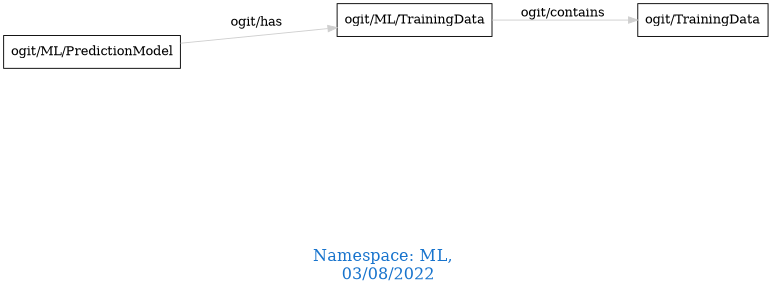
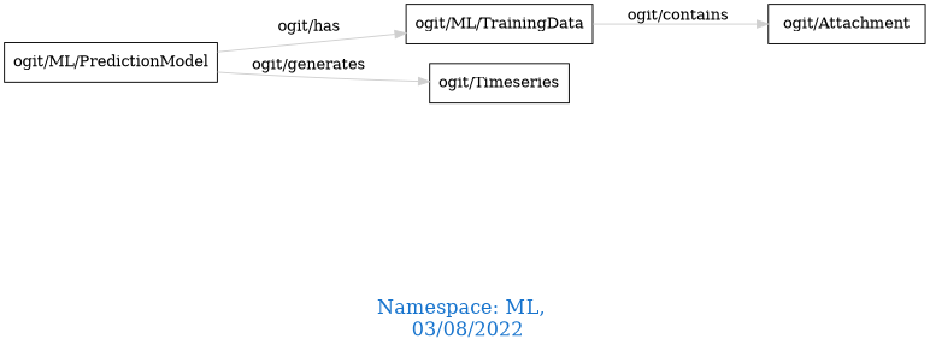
  digraph {
    fontcolor=dodgerblue3
    fontsize=18
    label="\n\n\nNamespace: ML, \n 03/08/2022"
    rankdir=LR
    node [shape=polygon]
    edge [color=gray81]
    "ogit/ML/TrainingData"
-   "ogit/Attachment" [label="ogit/TrainingData"]
+   "ogit/Attachment"
    "ogit/ML/PredictionModel"
+   "ogit/Timeseries"
    "ogit/ML/TrainingData" -> "ogit/Attachment" [label="   ogit/contains    "]
    "ogit/ML/PredictionModel" -> "ogit/ML/TrainingData" [label="   ogit/has    "]
+   "ogit/ML/PredictionModel" -> "ogit/Timeseries" [label="   ogit/generates    "]
  }
